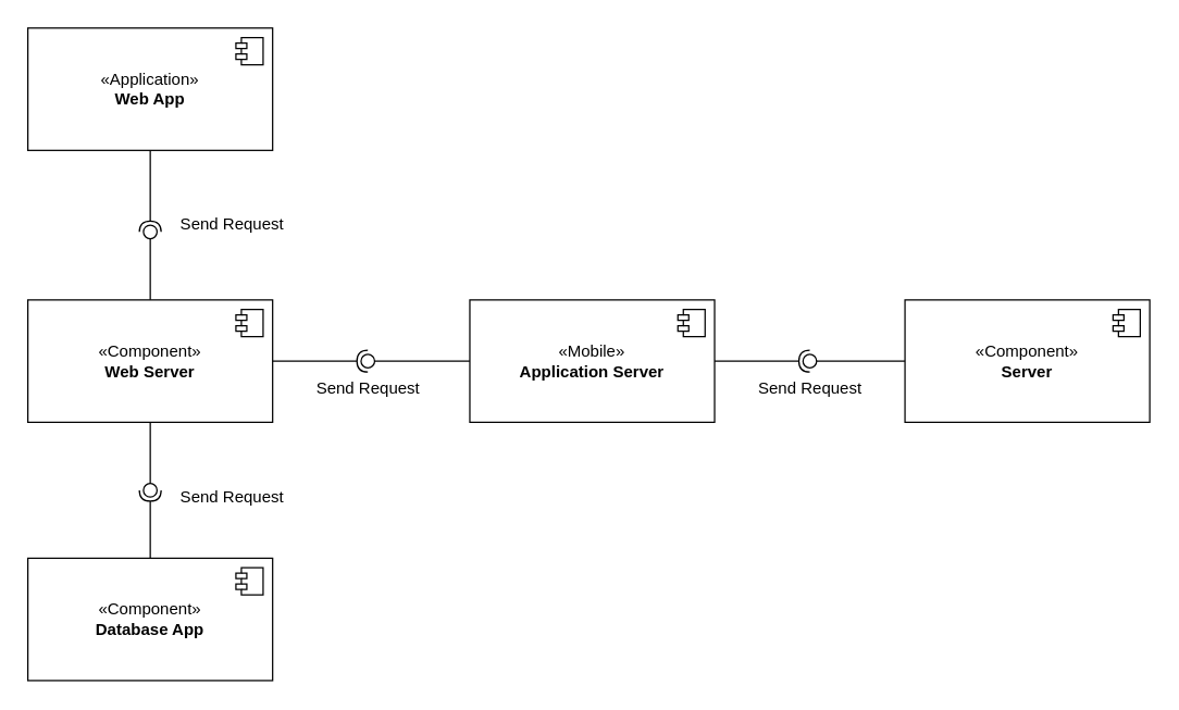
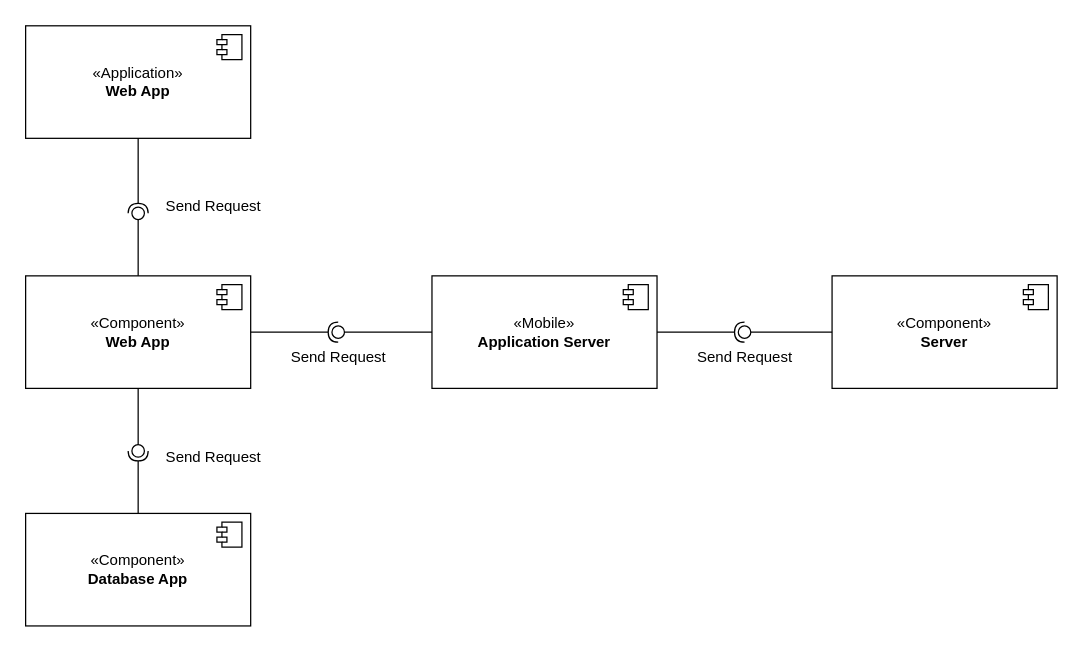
  <mxCell id="0" />
  <mxCell id="1" parent="0" />
  <mxCell id="2" value="«Application»&lt;br&gt;&lt;b&gt;Web App&lt;/b&gt;" style="html=1;dropTarget=0;whiteSpace=wrap;" vertex="1" parent="1"><mxGeometry x="20" y="20" width="180" height="90" as="geometry" /></mxCell>
  <mxCell id="3" value="" style="shape=module;jettyWidth=8;jettyHeight=4;" vertex="1" parent="2"><mxGeometry x="1" width="20" height="20" relative="1" as="geometry"><mxPoint x="-27" y="7" as="offset" /></mxGeometry></mxCell>
- <mxCell id="4" value="«Component»&lt;br&gt;&lt;b&gt;Web Server&lt;/b&gt;" style="html=1;dropTarget=0;whiteSpace=wrap;" vertex="1" parent="1"><mxGeometry x="20" y="220" width="180" height="90" as="geometry" /></mxCell>
+ <mxCell id="4" value="«Component»&lt;br&gt;&lt;b&gt;Web App&lt;/b&gt;" style="html=1;dropTarget=0;whiteSpace=wrap;" vertex="1" parent="1"><mxGeometry x="20" y="220" width="180" height="90" as="geometry" /></mxCell>
  <mxCell id="5" value="" style="shape=module;jettyWidth=8;jettyHeight=4;" vertex="1" parent="4"><mxGeometry x="1" width="20" height="20" relative="1" as="geometry"><mxPoint x="-27" y="7" as="offset" /></mxGeometry></mxCell>
  <mxCell id="6" value="«Mobile»&lt;br&gt;&lt;b&gt;Application Server&lt;/b&gt;" style="html=1;dropTarget=0;whiteSpace=wrap;" vertex="1" parent="1"><mxGeometry x="345" y="220" width="180" height="90" as="geometry" /></mxCell>
  <mxCell id="7" value="" style="shape=module;jettyWidth=8;jettyHeight=4;" vertex="1" parent="6"><mxGeometry x="1" width="20" height="20" relative="1" as="geometry"><mxPoint x="-27" y="7" as="offset" /></mxGeometry></mxCell>
  <mxCell id="8" value="«Component»&lt;br&gt;&lt;b&gt;Server&lt;/b&gt;" style="html=1;dropTarget=0;whiteSpace=wrap;" vertex="1" parent="1"><mxGeometry x="665" y="220" width="180" height="90" as="geometry" /></mxCell>
  <mxCell id="9" value="" style="shape=module;jettyWidth=8;jettyHeight=4;" vertex="1" parent="8"><mxGeometry x="1" width="20" height="20" relative="1" as="geometry"><mxPoint x="-27" y="7" as="offset" /></mxGeometry></mxCell>
  <mxCell id="10" value="«Component»&lt;br&gt;&lt;b&gt;Database App&lt;/b&gt;" style="html=1;dropTarget=0;whiteSpace=wrap;" vertex="1" parent="1"><mxGeometry x="20" y="410" width="180" height="90" as="geometry" /></mxCell>
  <mxCell id="11" value="" style="shape=module;jettyWidth=8;jettyHeight=4;" vertex="1" parent="10"><mxGeometry x="1" width="20" height="20" relative="1" as="geometry"><mxPoint x="-27" y="7" as="offset" /></mxGeometry></mxCell>
  <mxCell id="12" value="" style="rounded=0;orthogonalLoop=1;jettySize=auto;html=1;endArrow=halfCircle;endFill=0;endSize=6;strokeWidth=1;sketch=0;exitX=0.5;exitY=1;exitDx=0;exitDy=0;" edge="1" parent="1" source="2"><mxGeometry relative="1" as="geometry"><mxPoint x="460" y="315" as="sourcePoint" /><mxPoint x="110" y="170" as="targetPoint" /></mxGeometry></mxCell>
  <mxCell id="13" value="" style="rounded=0;orthogonalLoop=1;jettySize=auto;html=1;endArrow=oval;endFill=0;sketch=0;sourcePerimeterSpacing=0;targetPerimeterSpacing=0;endSize=10;exitX=0.5;exitY=0;exitDx=0;exitDy=0;" edge="1" parent="1" source="4"><mxGeometry relative="1" as="geometry"><mxPoint x="420" y="315" as="sourcePoint" /><mxPoint x="110" y="170" as="targetPoint" /></mxGeometry></mxCell>
  <mxCell id="14" value="" style="ellipse;whiteSpace=wrap;html=1;align=center;aspect=fixed;fillColor=none;strokeColor=none;resizable=0;perimeter=centerPerimeter;rotatable=0;allowArrows=0;points=[];outlineConnect=1;" vertex="1" parent="1"><mxGeometry x="490" y="310" width="10" height="10" as="geometry" /></mxCell>
  <mxCell id="15" value="" style="rounded=0;orthogonalLoop=1;jettySize=auto;html=1;endArrow=halfCircle;endFill=0;endSize=6;strokeWidth=1;sketch=0;exitX=1;exitY=0.5;exitDx=0;exitDy=0;" edge="1" parent="1" source="4"><mxGeometry relative="1" as="geometry"><mxPoint x="210" y="265" as="sourcePoint" /><mxPoint x="270" y="265" as="targetPoint" /></mxGeometry></mxCell>
  <mxCell id="16" value="" style="rounded=0;orthogonalLoop=1;jettySize=auto;html=1;endArrow=oval;endFill=0;sketch=0;sourcePerimeterSpacing=0;targetPerimeterSpacing=0;endSize=10;exitX=0;exitY=0.5;exitDx=0;exitDy=0;" edge="1" parent="1" source="6"><mxGeometry relative="1" as="geometry"><mxPoint x="300" y="265" as="sourcePoint" /><mxPoint x="270" y="265" as="targetPoint" /></mxGeometry></mxCell>
  <mxCell id="17" value="" style="ellipse;whiteSpace=wrap;html=1;align=center;aspect=fixed;fillColor=none;strokeColor=none;resizable=0;perimeter=centerPerimeter;rotatable=0;allowArrows=0;points=[];outlineConnect=1;" vertex="1" parent="1"><mxGeometry x="420" y="320" width="10" height="10" as="geometry" /></mxCell>
  <mxCell id="18" value="" style="rounded=0;orthogonalLoop=1;jettySize=auto;html=1;endArrow=halfCircle;endFill=0;endSize=6;strokeWidth=1;sketch=0;exitX=1;exitY=0.5;exitDx=0;exitDy=0;" edge="1" parent="1" source="6"><mxGeometry relative="1" as="geometry"><mxPoint x="525" y="295" as="sourcePoint" /><mxPoint x="595" y="265" as="targetPoint" /></mxGeometry></mxCell>
  <mxCell id="19" value="" style="rounded=0;orthogonalLoop=1;jettySize=auto;html=1;endArrow=oval;endFill=0;sketch=0;sourcePerimeterSpacing=0;targetPerimeterSpacing=0;endSize=10;exitX=0;exitY=0.5;exitDx=0;exitDy=0;" edge="1" parent="1" source="8"><mxGeometry relative="1" as="geometry"><mxPoint x="635" y="370" as="sourcePoint" /><mxPoint x="595" y="265" as="targetPoint" /></mxGeometry></mxCell>
  <mxCell id="20" value="" style="ellipse;whiteSpace=wrap;html=1;align=center;aspect=fixed;fillColor=none;strokeColor=none;resizable=0;perimeter=centerPerimeter;rotatable=0;allowArrows=0;points=[];outlineConnect=1;" vertex="1" parent="1"><mxGeometry x="500" y="290" width="10" height="10" as="geometry" /></mxCell>
  <mxCell id="21" value="" style="rounded=0;orthogonalLoop=1;jettySize=auto;html=1;endArrow=halfCircle;endFill=0;endSize=6;strokeWidth=1;sketch=0;exitX=0.5;exitY=0;exitDx=0;exitDy=0;" edge="1" parent="1" source="10"><mxGeometry relative="1" as="geometry"><mxPoint x="300" y="285" as="sourcePoint" /><mxPoint x="110" y="360" as="targetPoint" /></mxGeometry></mxCell>
  <mxCell id="22" value="" style="rounded=0;orthogonalLoop=1;jettySize=auto;html=1;endArrow=oval;endFill=0;sketch=0;sourcePerimeterSpacing=0;targetPerimeterSpacing=0;endSize=10;exitX=0.5;exitY=1;exitDx=0;exitDy=0;" edge="1" parent="1" source="4"><mxGeometry relative="1" as="geometry"><mxPoint x="260" y="285" as="sourcePoint" /><mxPoint x="110" y="360" as="targetPoint" /></mxGeometry></mxCell>
  <mxCell id="23" value="" style="ellipse;whiteSpace=wrap;html=1;align=center;aspect=fixed;fillColor=none;strokeColor=none;resizable=0;perimeter=centerPerimeter;rotatable=0;allowArrows=0;points=[];outlineConnect=1;" vertex="1" parent="1"><mxGeometry x="330" y="280" width="10" height="10" as="geometry" /></mxCell>
  <mxCell id="24" value="Send Request" style="text;html=1;align=center;verticalAlign=middle;resizable=0;points=[];autosize=1;strokeColor=none;fillColor=none;" vertex="1" parent="1"><mxGeometry x="120" y="150" width="100" height="30" as="geometry" /></mxCell>
  <mxCell id="25" value="Send Request" style="text;html=1;align=center;verticalAlign=middle;resizable=0;points=[];autosize=1;strokeColor=none;fillColor=none;" vertex="1" parent="1"><mxGeometry x="545" y="270" width="100" height="30" as="geometry" /></mxCell>
  <mxCell id="26" value="Send Request" style="text;html=1;align=center;verticalAlign=middle;resizable=0;points=[];autosize=1;strokeColor=none;fillColor=none;" vertex="1" parent="1"><mxGeometry x="220" y="270" width="100" height="30" as="geometry" /></mxCell>
  <mxCell id="27" value="Send Request" style="text;html=1;align=center;verticalAlign=middle;resizable=0;points=[];autosize=1;strokeColor=none;fillColor=none;" vertex="1" parent="1"><mxGeometry x="120" y="350" width="100" height="30" as="geometry" /></mxCell>
